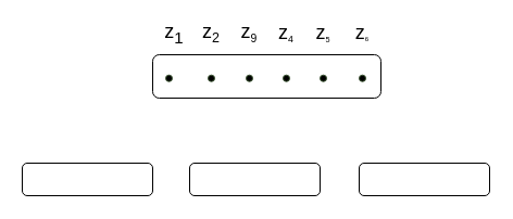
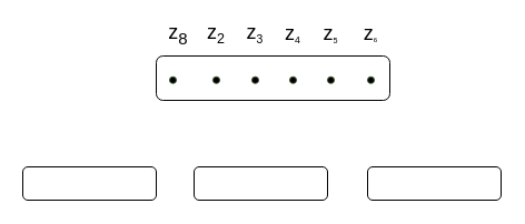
  <mxCell id="0" />
  <mxCell id="1" parent="0" />
  <mxCell id="2" value="" style="rounded=1;whiteSpace=wrap;html=1;" vertex="1" parent="1"><mxGeometry x="140" y="50" width="210" height="40" as="geometry" /></mxCell>
  <mxCell id="3" value="" style="rounded=1;whiteSpace=wrap;html=1;" vertex="1" parent="1"><mxGeometry x="20" y="150" width="120" height="30" as="geometry" /></mxCell>
  <mxCell id="4" value="" style="rounded=1;whiteSpace=wrap;html=1;fontStyle=1" vertex="1" parent="1"><mxGeometry x="174" y="150" width="120" height="30" as="geometry" /></mxCell>
  <mxCell id="5" value="" style="rounded=1;whiteSpace=wrap;html=1;fontStyle=1" vertex="1" parent="1"><mxGeometry x="330" y="150" width="120" height="30" as="geometry" /></mxCell>
  <mxCell id="6" value="" style="ellipse;whiteSpace=wrap;html=1;aspect=fixed;strokeColor=#3A5431;fontColor=#ffffff;fillColor=#000000;" vertex="1" parent="1"><mxGeometry x="226" y="68.75" width="6" height="6" as="geometry" /></mxCell>
  <mxCell id="7" value="" style="ellipse;whiteSpace=wrap;html=1;aspect=fixed;strokeColor=#3A5431;fontColor=#ffffff;fillColor=#000000;" vertex="1" parent="1"><mxGeometry x="260" y="68.75" width="6" height="6" as="geometry" /></mxCell>
  <mxCell id="8" value="" style="ellipse;whiteSpace=wrap;html=1;aspect=fixed;strokeColor=#3A5431;fontColor=#ffffff;fillColor=#000000;" vertex="1" parent="1"><mxGeometry x="294" y="68.75" width="6" height="6" as="geometry" /></mxCell>
  <mxCell id="9" value="" style="ellipse;whiteSpace=wrap;html=1;aspect=fixed;strokeColor=#3A5431;fontColor=#ffffff;fillColor=#000000;" vertex="1" parent="1"><mxGeometry x="330" y="68.75" width="6" height="6" as="geometry" /></mxCell>
  <mxCell id="10" value="" style="ellipse;whiteSpace=wrap;html=1;aspect=fixed;strokeColor=#3A5431;fontColor=#ffffff;fillColor=#000000;" vertex="1" parent="1"><mxGeometry x="191" y="68.75" width="6" height="6" as="geometry" /></mxCell>
  <mxCell id="11" value="" style="ellipse;whiteSpace=wrap;html=1;aspect=fixed;strokeColor=#3A5431;fontColor=#ffffff;fillColor=#000000;" vertex="1" parent="1"><mxGeometry x="152" y="68.75" width="6" height="6" as="geometry" /></mxCell>
- <mxCell id="12" value="&lt;span style=&quot;font-size: 18px&quot;&gt;z&lt;sub&gt;1&lt;/sub&gt;&lt;/span&gt;" style="text;html=1;strokeColor=none;fillColor=none;align=center;verticalAlign=middle;whiteSpace=wrap;rounded=0;" vertex="1" parent="1"><mxGeometry x="140" y="21" width="40" height="20" as="geometry" /></mxCell>
+ <mxCell id="12" value="&lt;span style=&quot;font-size: 18px&quot;&gt;z&lt;sub&gt;8&lt;/sub&gt;&lt;/span&gt;" style="text;html=1;strokeColor=none;fillColor=none;align=center;verticalAlign=middle;whiteSpace=wrap;rounded=0;" vertex="1" parent="1"><mxGeometry x="140" y="21" width="40" height="20" as="geometry" /></mxCell>
  <mxCell id="13" value="&lt;span style=&quot;font-size: 18px&quot;&gt;z&lt;/span&gt;&lt;span style=&quot;font-size: 15px&quot;&gt;&lt;sub&gt;2&lt;/sub&gt;&lt;/span&gt;" style="text;html=1;strokeColor=none;fillColor=none;align=center;verticalAlign=middle;whiteSpace=wrap;rounded=0;" vertex="1" parent="1"><mxGeometry x="174" y="20" width="40" height="20" as="geometry" /></mxCell>
- <mxCell id="14" value="&lt;span style=&quot;font-size: 18px&quot;&gt;z&lt;/span&gt;&lt;span style=&quot;font-size: 12.5px&quot;&gt;&lt;sub&gt;9&lt;/sub&gt;&lt;/span&gt;" style="text;html=1;strokeColor=none;fillColor=none;align=center;verticalAlign=middle;whiteSpace=wrap;rounded=0;" vertex="1" parent="1"><mxGeometry x="209" y="20" width="40" height="20" as="geometry" /></mxCell>
+ <mxCell id="14" value="&lt;span style=&quot;font-size: 18px&quot;&gt;z&lt;/span&gt;&lt;span style=&quot;font-size: 12.5px&quot;&gt;&lt;sub&gt;3&lt;/sub&gt;&lt;/span&gt;" style="text;html=1;strokeColor=none;fillColor=none;align=center;verticalAlign=middle;whiteSpace=wrap;rounded=0;" vertex="1" parent="1"><mxGeometry x="209" y="20" width="40" height="20" as="geometry" /></mxCell>
  <mxCell id="15" value="&lt;span style=&quot;font-size: 18px&quot;&gt;z&lt;/span&gt;&lt;span style=&quot;font-size: 10.417px&quot;&gt;&lt;sub&gt;4&lt;/sub&gt;&lt;/span&gt;" style="text;html=1;strokeColor=none;fillColor=none;align=center;verticalAlign=middle;whiteSpace=wrap;rounded=0;rotation=0;" vertex="1" parent="1"><mxGeometry x="243" y="20" width="40" height="20" as="geometry" /></mxCell>
  <mxCell id="16" value="&lt;span style=&quot;font-size: 18px&quot;&gt;z&lt;/span&gt;&lt;span style=&quot;font-size: 8.681px&quot;&gt;&lt;sub&gt;5&lt;/sub&gt;&lt;/span&gt;" style="text;html=1;strokeColor=none;fillColor=none;align=center;verticalAlign=middle;whiteSpace=wrap;rounded=0;rotation=0;" vertex="1" parent="1"><mxGeometry x="277" y="20" width="40" height="20" as="geometry" /></mxCell>
  <mxCell id="17" value="&lt;span style=&quot;font-size: 18px&quot;&gt;z&lt;/span&gt;&lt;span style=&quot;font-size: 7.234px&quot;&gt;&lt;sub&gt;6&lt;/sub&gt;&lt;/span&gt;" style="text;html=1;strokeColor=none;fillColor=none;align=center;verticalAlign=middle;whiteSpace=wrap;rounded=0;rotation=0;" vertex="1" parent="1"><mxGeometry x="313" y="20" width="40" height="20" as="geometry" /></mxCell>
